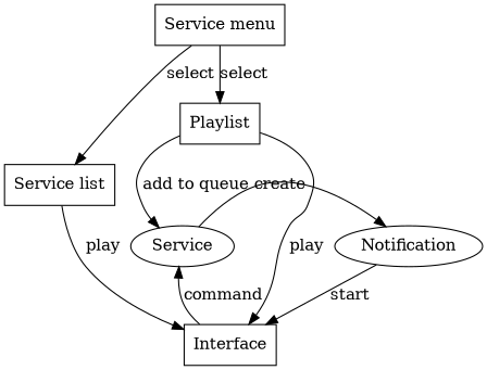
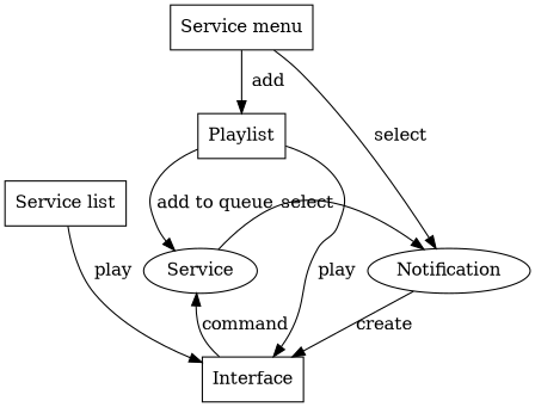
  digraph {
    node [shape=box]
    Service [shape=""]
    Notification [shape=""]
    n3 [label=Interface]
    n4 [label="Service list"]
    n5 [label="Service menu"]
    Playlist
    subgraph sub_1 {
      rank=same
      Service
      Notification
    }
-   Service -> Notification [label=create]
-   Notification -> n3 [label=start]
+   Service -> Notification [label=select]
+   Notification -> n3 [label=create]
    n3 -> Service [label=command]
    n4 -> n3 [label=play]
-   n5 -> n4 [label=select]
-   n5 -> Playlist [label=select]
+   n5 -> Notification [label=select]
+   n5 -> Playlist [label=add]
    Playlist -> Service [label="add to queue"]
    Playlist -> n3 [label=play]
  }
